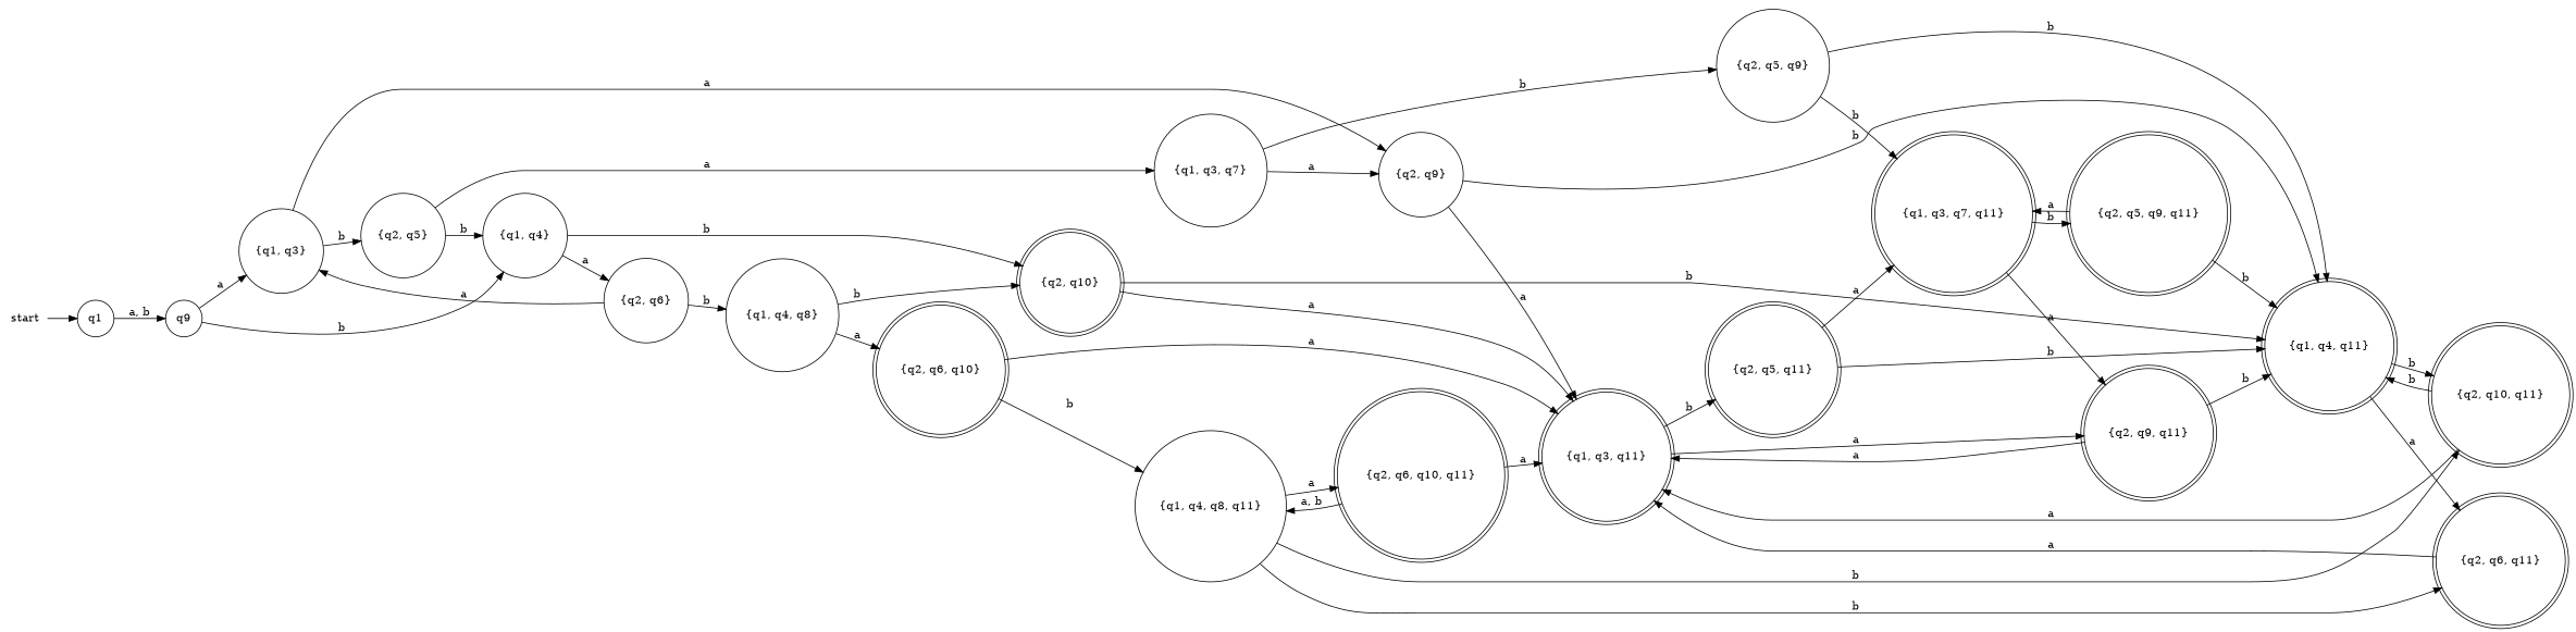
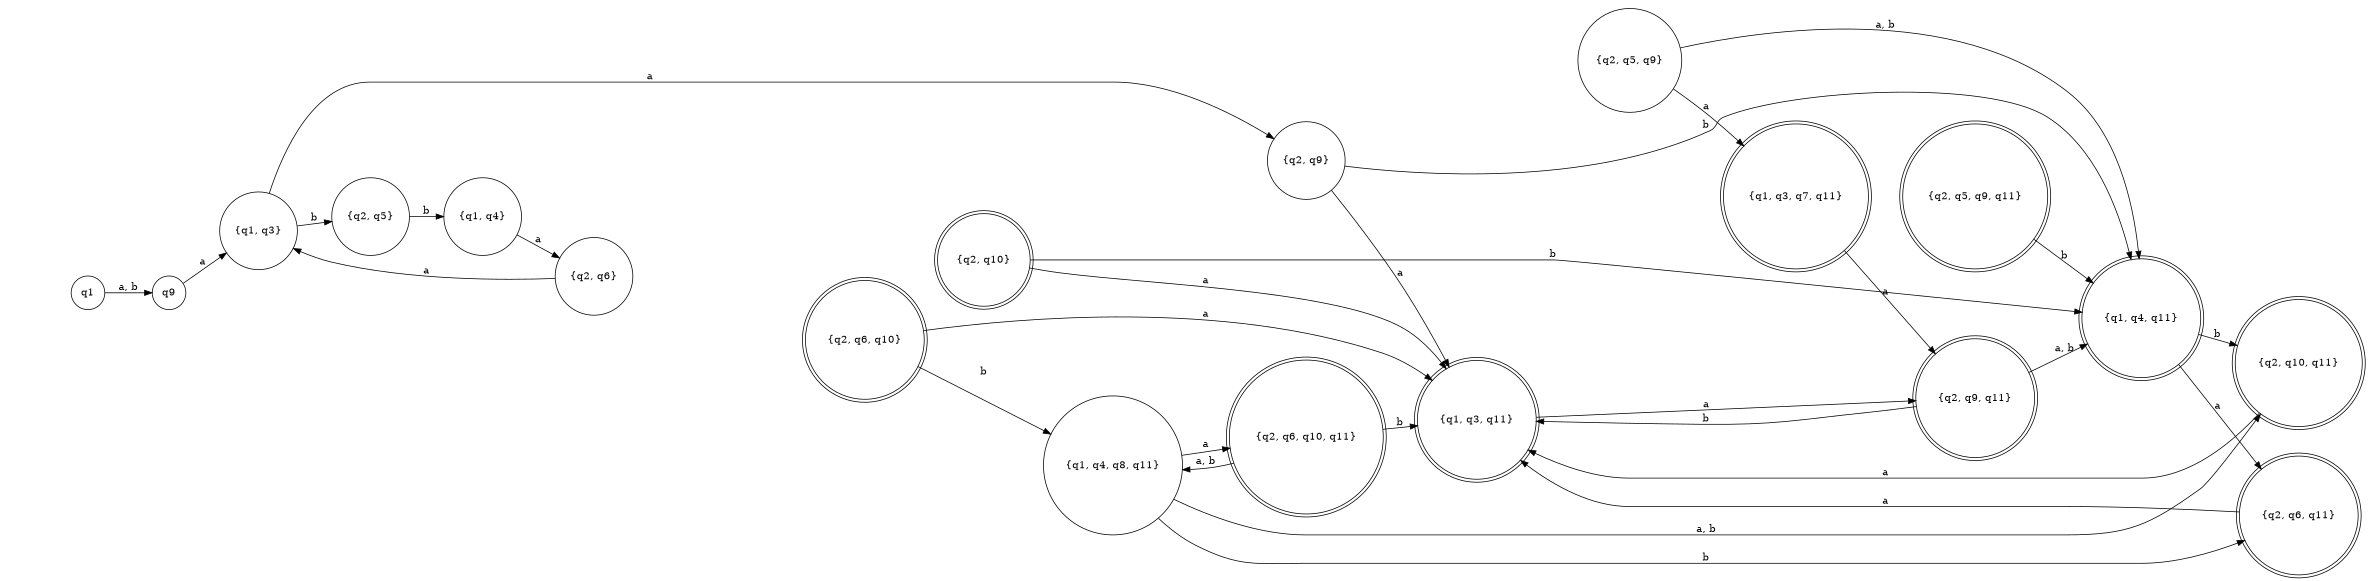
  digraph {
    fontname="DejaVu Serif"
    rankdir=LR
    node [fontname="DejaVu Serif" shape=circle]
    edge [fontname="DejaVu Serif"]
-   start [shape=none]
    q1
    n3 [label=q9]
    "{q1, q3}"
    "{q1, q4}"
    "{q2, q9}"
    "{q2, q5}"
    "{q2, q6}"
    "{q2, q10}" [shape=doublecircle]
    "{q1, q3, q11}" [shape=doublecircle]
    "{q1, q4, q11}" [shape=doublecircle]
-   "{q1, q3, q7}"
-   "{q1, q4, q8}"
    "{q2, q9, q11}" [shape=doublecircle]
-   "{q2, q5, q11}" [shape=doublecircle]
    "{q2, q10, q11}" [shape=doublecircle]
    "{q2, q6, q11}" [shape=doublecircle]
    "{q2, q6, q10}" [shape=doublecircle]
    "{q2, q5, q9}"
    "{q1, q3, q7, q11}" [shape=doublecircle]
    "{q1, q4, q8, q11}"
    "{q2, q5, q9, q11}" [shape=doublecircle]
    "{q2, q6, q10, q11}" [shape=doublecircle]
-   start -> q1
    q1 -> n3 [label="a, b"]
    n3 -> "{q1, q3}" [label=a]
-   n3 -> "{q1, q4}" [label=b]
    "{q1, q3}" -> "{q2, q9}" [label=a]
    "{q1, q3}" -> "{q2, q5}" [label=b]
    "{q1, q4}" -> "{q2, q6}" [label=a]
-   "{q1, q4}" -> "{q2, q10}" [label=b]
    "{q2, q9}" -> "{q1, q3, q11}" [label=a]
    "{q2, q9}" -> "{q1, q4, q11}" [label=b]
    "{q2, q5}" -> "{q1, q4}" [label=b]
-   "{q2, q5}" -> "{q1, q3, q7}" [label=a]
    "{q2, q6}" -> "{q1, q3}" [label=a]
-   "{q2, q6}" -> "{q1, q4, q8}" [label=b]
    "{q2, q10}" -> "{q1, q3, q11}" [label=a]
    "{q2, q10}" -> "{q1, q4, q11}" [label=b]
    "{q1, q3, q11}" -> "{q2, q9, q11}" [label=a]
-   "{q1, q3, q11}" -> "{q2, q5, q11}" [label=b]
    "{q1, q4, q11}" -> "{q2, q10, q11}" [label=b]
    "{q1, q4, q11}" -> "{q2, q6, q11}" [label=a]
-   "{q1, q3, q7}" -> "{q2, q9}" [label=a]
-   "{q1, q3, q7}" -> "{q2, q5, q9}" [label=b]
-   "{q1, q4, q8}" -> "{q2, q10}" [label=b]
-   "{q1, q4, q8}" -> "{q2, q6, q10}" [label=a]
-   "{q2, q9, q11}" -> "{q1, q3, q11}" [label=a]
-   "{q2, q9, q11}" -> "{q1, q4, q11}" [label=b]
-   "{q2, q5, q11}" -> "{q1, q4, q11}" [label=b]
-   "{q2, q5, q11}" -> "{q1, q3, q7, q11}" [label=a]
+   "{q2, q9, q11}" -> "{q1, q3, q11}" [label=b]
+   "{q2, q9, q11}" -> "{q1, q4, q11}" [label="a, b"]
    "{q2, q10, q11}" -> "{q1, q3, q11}" [label=a]
-   "{q2, q10, q11}" -> "{q1, q4, q11}" [label=b]
    "{q2, q6, q11}" -> "{q1, q3, q11}" [label=a]
    "{q2, q6, q10}" -> "{q1, q3, q11}" [label=a]
    "{q2, q6, q10}" -> "{q1, q4, q8, q11}" [label=b]
-   "{q2, q5, q9}" -> "{q1, q4, q11}" [label=b]
-   "{q2, q5, q9}" -> "{q1, q3, q7, q11}" [label=b]
+   "{q2, q5, q9}" -> "{q1, q4, q11}" [label="a, b"]
+   "{q2, q5, q9}" -> "{q1, q3, q7, q11}" [label=a]
    "{q1, q3, q7, q11}" -> "{q2, q9, q11}" [label=a]
-   "{q1, q3, q7, q11}" -> "{q2, q5, q9, q11}" [label=b]
-   "{q1, q4, q8, q11}" -> "{q2, q10, q11}" [label=b]
+   "{q1, q4, q8, q11}" -> "{q2, q10, q11}" [label="a, b"]
    "{q1, q4, q8, q11}" -> "{q2, q6, q11}" [label=b]
    "{q1, q4, q8, q11}" -> "{q2, q6, q10, q11}" [label=a]
    "{q2, q5, q9, q11}" -> "{q1, q4, q11}" [label=b]
-   "{q2, q5, q9, q11}" -> "{q1, q3, q7, q11}" [label=a]
-   "{q2, q6, q10, q11}" -> "{q1, q3, q11}" [label=a]
+   "{q2, q6, q10, q11}" -> "{q1, q3, q11}" [label=b]
    "{q2, q6, q10, q11}" -> "{q1, q4, q8, q11}" [label="a, b"]
  }
